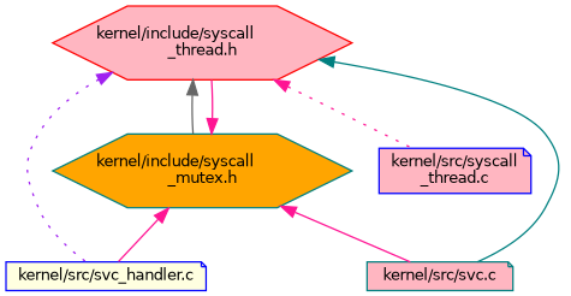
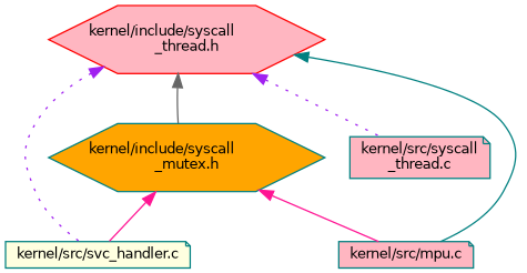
  digraph {
    node [color=teal fillcolor=lightpink fontname=Helvetica fontsize=10 shape=note style=filled]
    edge [color=deeppink dir=back fontname=Helvetica fontsize=10 labelfontname=Helvetica labelfontsize=10 style=solid]
    n1 [color=red fontcolor=black height=0.2 label="kernel/include/syscall\l_thread.h" shape=hexagon width=0.4]
    n2 [fillcolor=orange height=0.2 label="kernel/include/syscall\l_mutex.h" shape=hexagon width=0.4]
-   n3 [color=blue fillcolor=lightyellow height=0.2 label="kernel/src/svc_handler.c" width=0.4]
-   n4 [color=blue height=0.2 label="kernel/src/syscall\l_thread.c" width=0.4]
-   n5 [height=0.2 label="kernel/src/svc.c" width=0.4]
+   n3 [fillcolor=lightyellow height=0.2 label="kernel/src/svc_handler.c" width=0.4]
+   n4 [height=0.2 label="kernel/src/syscall\l_thread.c" width=0.4]
+   n5 [height=0.2 label="kernel/src/mpu.c" width=0.4]
    n1 -> n2 [color=gray40]
    n1 -> n3 [color=purple style=dotted]
-   n1 -> n4 [style=dotted]
+   n1 -> n4 [color=purple style=dotted]
    n1 -> n5 [color=teal]
-   n2 -> n1
    n2 -> n3
    n2 -> n5
  }
